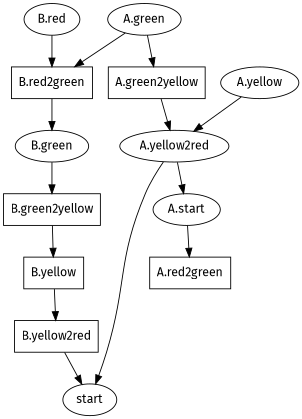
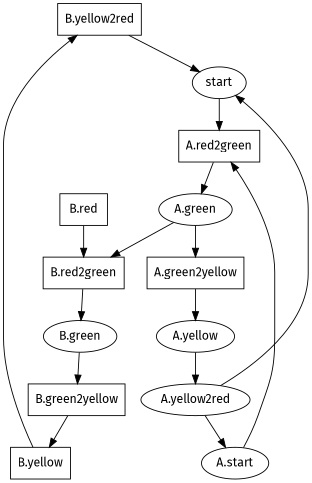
  strict digraph {
    fontname="Fira Sans"
    node [fontname="Fira Sans" shape=ellipse]
    edge [fontname="Fira Sans"]
    "B.yellow2red" [shape=box]
    start
    "B.red2green" [shape=box]
-   "B.red"
+   "B.red" [shape=box]
    "A.red2green" [shape=box]
    "B.green"
    "A.green"
    "A.green2yellow" [shape=box]
    "B.green2yellow" [shape=box]
    "A.yellow"
    "A.yellow2red"
    n12 [label="A.start"]
    "B.yellow" [shape=box]
    "B.yellow2red" -> start
+   start -> "A.red2green"
    "B.red2green" -> "B.green"
    "B.red" -> "B.red2green"
+   "A.red2green" -> "A.green"
    "B.green" -> "B.green2yellow"
    "A.green" -> "B.red2green"
    "A.green" -> "A.green2yellow"
-   "A.green2yellow" -> "A.yellow2red"
+   "A.green2yellow" -> "A.yellow"
    "B.green2yellow" -> "B.yellow"
    "A.yellow" -> "A.yellow2red"
    "A.yellow2red" -> start
    "A.yellow2red" -> n12
    n12 -> "A.red2green"
    "B.yellow" -> "B.yellow2red"
  }
